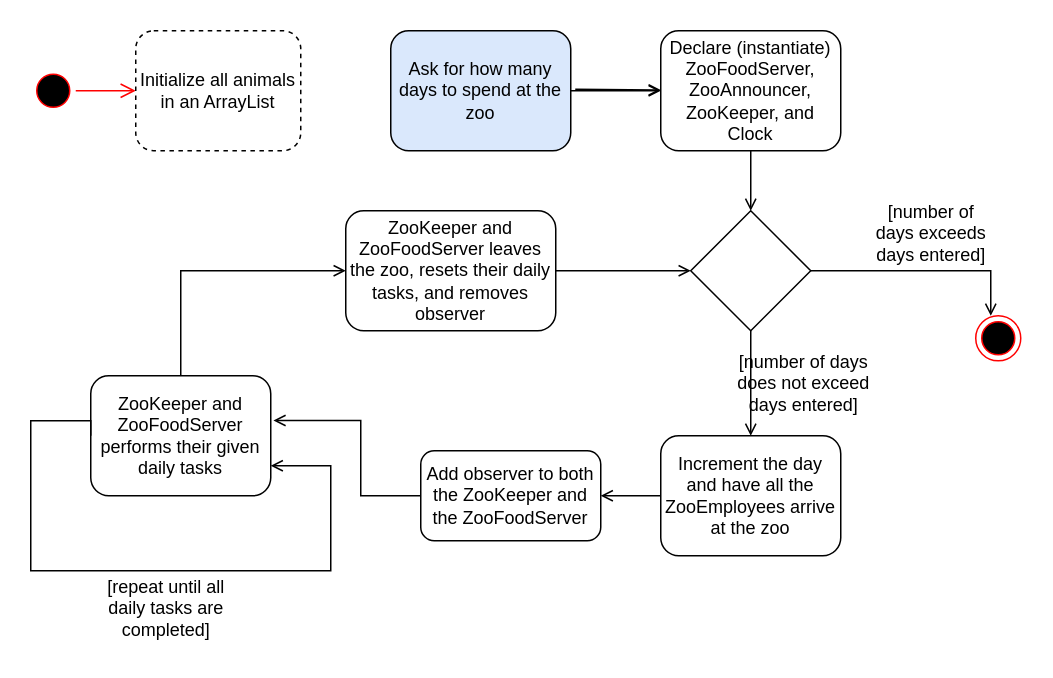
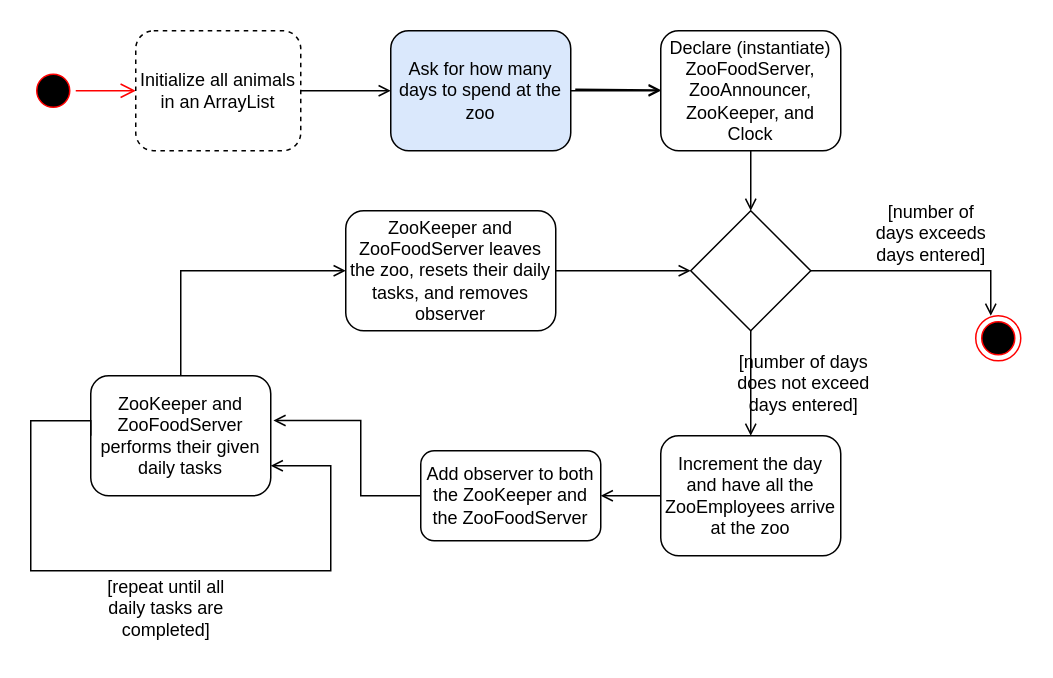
  <mxCell id="0" />
  <mxCell id="1" parent="0" />
  <mxCell id="2" style="edgeStyle=orthogonalEdgeStyle;rounded=0;orthogonalLoop=1;jettySize=auto;html=1;entryX=0.5;entryY=0;entryDx=0;entryDy=0;endArrow=open;endFill=0;" edge="1" parent="1" source="15" target="13"><mxGeometry relative="1" as="geometry" /></mxCell>
  <mxCell id="3" value="" style="ellipse;html=1;shape=startState;fillColor=#000000;strokeColor=#ff0000;" vertex="1" parent="1"><mxGeometry x="20" y="45" width="30" height="30" as="geometry" /></mxCell>
  <mxCell id="4" value="" style="edgeStyle=orthogonalEdgeStyle;html=1;verticalAlign=bottom;endArrow=open;endSize=8;strokeColor=#ff0000;" edge="1" source="3" parent="1" target="6"><mxGeometry relative="1" as="geometry"><mxPoint x="150" y="50" as="targetPoint" /></mxGeometry></mxCell>
+ <mxCell id="5" value="" style="edgeStyle=orthogonalEdgeStyle;rounded=0;orthogonalLoop=1;jettySize=auto;html=1;endArrow=open;endFill=0;" edge="1" parent="1" source="6" target="8"><mxGeometry relative="1" as="geometry" /></mxCell>
  <mxCell id="6" value="Initialize all animals in an ArrayList" style="rounded=1;whiteSpace=wrap;html=1;dashed=1;" vertex="1" parent="1"><mxGeometry x="90" y="20" width="110" height="80" as="geometry" /></mxCell>
  <mxCell id="7" value="" style="edgeStyle=orthogonalEdgeStyle;rounded=0;orthogonalLoop=1;jettySize=auto;html=1;endArrow=open;endFill=0;" edge="1" parent="1" source="8" target="11"><mxGeometry relative="1" as="geometry" /></mxCell>
  <mxCell id="8" value="Ask for how many days to spend at the zoo" style="rounded=1;whiteSpace=wrap;html=1;fillColor=#dae8fc;" vertex="1" parent="1"><mxGeometry x="260" y="20" width="120" height="80" as="geometry" /></mxCell>
  <mxCell id="9" value="" style="endArrow=open;html=1;endFill=0;" edge="1" parent="1" target="11"><mxGeometry width="50" height="50" relative="1" as="geometry"><mxPoint x="383" y="59" as="sourcePoint" /><mxPoint x="440" y="49.5" as="targetPoint" /></mxGeometry></mxCell>
  <mxCell id="10" style="edgeStyle=orthogonalEdgeStyle;rounded=0;orthogonalLoop=1;jettySize=auto;html=1;endArrow=open;endFill=0;" edge="1" parent="1" source="11"><mxGeometry relative="1" as="geometry"><mxPoint x="500" y="140" as="targetPoint" /></mxGeometry></mxCell>
  <mxCell id="11" value="Declare (instantiate) ZooFoodServer, ZooAnnouncer, ZooKeeper, and Clock" style="rounded=1;whiteSpace=wrap;html=1;" vertex="1" parent="1"><mxGeometry x="440" y="20" width="120" height="80" as="geometry" /></mxCell>
  <mxCell id="12" value="" style="edgeStyle=orthogonalEdgeStyle;rounded=0;orthogonalLoop=1;jettySize=auto;html=1;endArrow=open;endFill=0;entryX=1;entryY=0.5;entryDx=0;entryDy=0;exitX=0;exitY=0.5;exitDx=0;exitDy=0;" edge="1" parent="1" source="13" target="24"><mxGeometry relative="1" as="geometry"><Array as="points"><mxPoint x="410" y="330" /><mxPoint x="410" y="330" /></Array></mxGeometry></mxCell>
  <mxCell id="13" value="Increment the day and have all the ZooEmployees arrive at the zoo" style="rounded=1;whiteSpace=wrap;html=1;" vertex="1" parent="1"><mxGeometry x="440" y="290" width="120" height="80" as="geometry" /></mxCell>
  <mxCell id="14" style="edgeStyle=orthogonalEdgeStyle;rounded=0;orthogonalLoop=1;jettySize=auto;html=1;endArrow=open;endFill=0;entryX=0.334;entryY=0;entryDx=0;entryDy=0;entryPerimeter=0;" edge="1" parent="1" source="15" target="17"><mxGeometry relative="1" as="geometry"><mxPoint x="670" y="180" as="targetPoint" /><Array as="points"><mxPoint x="660" y="180" /></Array></mxGeometry></mxCell>
  <mxCell id="15" value="" style="rhombus;whiteSpace=wrap;html=1;" vertex="1" parent="1"><mxGeometry x="460" y="140" width="80" height="80" as="geometry" /></mxCell>
  <mxCell id="16" value="[number of&lt;br&gt;days exceeds&lt;br&gt;days entered]" style="text;html=1;align=center;verticalAlign=middle;resizable=0;points=[];autosize=1;" vertex="1" parent="1"><mxGeometry x="575" y="130" width="90" height="50" as="geometry" /></mxCell>
  <mxCell id="17" value="" style="ellipse;html=1;shape=endState;fillColor=#000000;strokeColor=#ff0000;" vertex="1" parent="1"><mxGeometry x="650" y="210" width="30" height="30" as="geometry" /></mxCell>
  <mxCell id="18" style="edgeStyle=orthogonalEdgeStyle;rounded=0;orthogonalLoop=1;jettySize=auto;html=1;endArrow=open;endFill=0;entryX=0;entryY=0.5;entryDx=0;entryDy=0;" edge="1" parent="1" source="19" target="26"><mxGeometry relative="1" as="geometry"><mxPoint x="120" y="170" as="targetPoint" /><Array as="points"><mxPoint x="120" y="180" /></Array></mxGeometry></mxCell>
  <mxCell id="19" value="ZooKeeper and ZooFoodServer performs their given daily tasks" style="rounded=1;whiteSpace=wrap;html=1;" vertex="1" parent="1"><mxGeometry x="60" y="250" width="120" height="80" as="geometry" /></mxCell>
  <mxCell id="20" style="edgeStyle=orthogonalEdgeStyle;rounded=0;orthogonalLoop=1;jettySize=auto;html=1;endArrow=open;endFill=0;exitX=0;exitY=0.5;exitDx=0;exitDy=0;" edge="1" parent="1" source="19" target="19"><mxGeometry relative="1" as="geometry"><mxPoint x="440" y="520" as="sourcePoint" /><mxPoint x="190" y="312" as="targetPoint" /><Array as="points"><mxPoint x="60" y="280" /><mxPoint x="20" y="280" /><mxPoint x="20" y="380" /><mxPoint x="220" y="380" /><mxPoint x="220" y="310" /><mxPoint x="179" y="310" /></Array></mxGeometry></mxCell>
  <mxCell id="21" value="[repeat until all&lt;br&gt;daily tasks are&lt;br&gt;completed]" style="text;html=1;align=center;verticalAlign=middle;resizable=0;points=[];autosize=1;" vertex="1" parent="1"><mxGeometry x="65" y="380" width="90" height="50" as="geometry" /></mxCell>
  <mxCell id="22" value="[number of days&lt;br&gt;does not exceed&lt;br&gt;days entered]" style="text;html=1;align=center;verticalAlign=middle;resizable=0;points=[];autosize=1;" vertex="1" parent="1"><mxGeometry x="485" y="230" width="100" height="50" as="geometry" /></mxCell>
  <mxCell id="23" style="edgeStyle=orthogonalEdgeStyle;rounded=0;orthogonalLoop=1;jettySize=auto;html=1;entryX=1.015;entryY=0.373;entryDx=0;entryDy=0;entryPerimeter=0;endArrow=open;endFill=0;" edge="1" parent="1" source="24" target="19"><mxGeometry relative="1" as="geometry"><Array as="points"><mxPoint x="240" y="330" /><mxPoint x="240" y="280" /></Array></mxGeometry></mxCell>
  <mxCell id="24" value="Add observer to both the ZooKeeper and the ZooFoodServer" style="rounded=1;whiteSpace=wrap;html=1;" vertex="1" parent="1"><mxGeometry x="280" y="300" width="120" height="60" as="geometry" /></mxCell>
  <mxCell id="25" style="edgeStyle=orthogonalEdgeStyle;rounded=0;orthogonalLoop=1;jettySize=auto;html=1;entryX=0;entryY=0.5;entryDx=0;entryDy=0;endArrow=open;endFill=0;" edge="1" parent="1" source="26" target="15"><mxGeometry relative="1" as="geometry" /></mxCell>
  <mxCell id="26" value="ZooKeeper and ZooFoodServer leaves the zoo, resets their daily tasks, and removes observer" style="rounded=1;whiteSpace=wrap;html=1;" vertex="1" parent="1"><mxGeometry x="230" y="140" width="140" height="80" as="geometry" /></mxCell>
